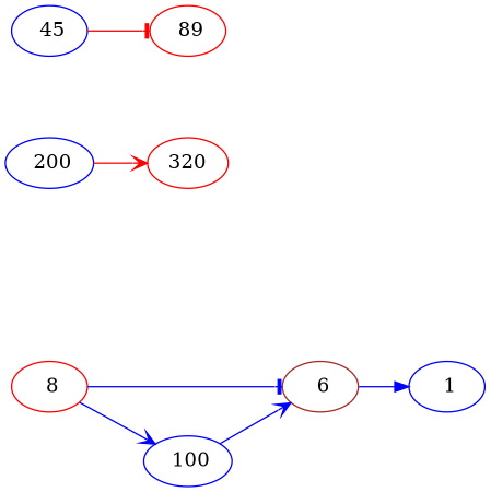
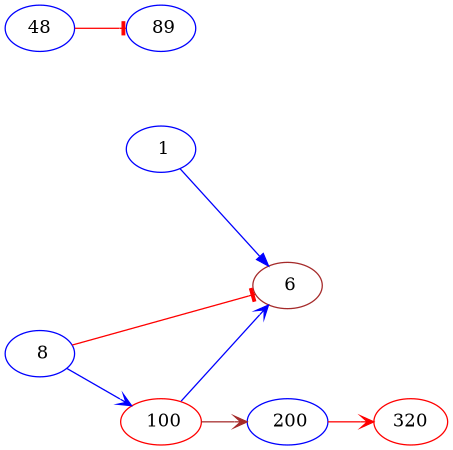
  digraph {
    nodesep=0.8
    rankdir=LR
    ranksep=0.5
    node [color=blue]
    edge [arrowhead=vee color=blue]
    n1 [label=" 1"]
    n2 [color=brown label=" 6"]
-   n3 [color=red label=" 8"]
-   n4 [label=" 100"]
+   n3 [label=" 8"]
+   n4 [color=red label=" 100"]
    n5 [label=" 200"]
-   n6 [color=red label=" 89"]
-   n7 [label=" 45"]
+   n6 [label=" 89"]
+   n7 [label=48]
    n8 [color=red label=320]
-   n2 -> n1 [arrowhead=normal]
-   n3 -> n2 [arrowhead=tee]
+   n1 -> n2 [arrowhead=normal]
+   n3 -> n2 [arrowhead=tee color=red]
    n3 -> n4
    n4 -> n2
+   n4 -> n5 [color=brown]
    n5 -> n8 [color=red]
    n7 -> n6 [arrowhead=tee color=red]
  }
